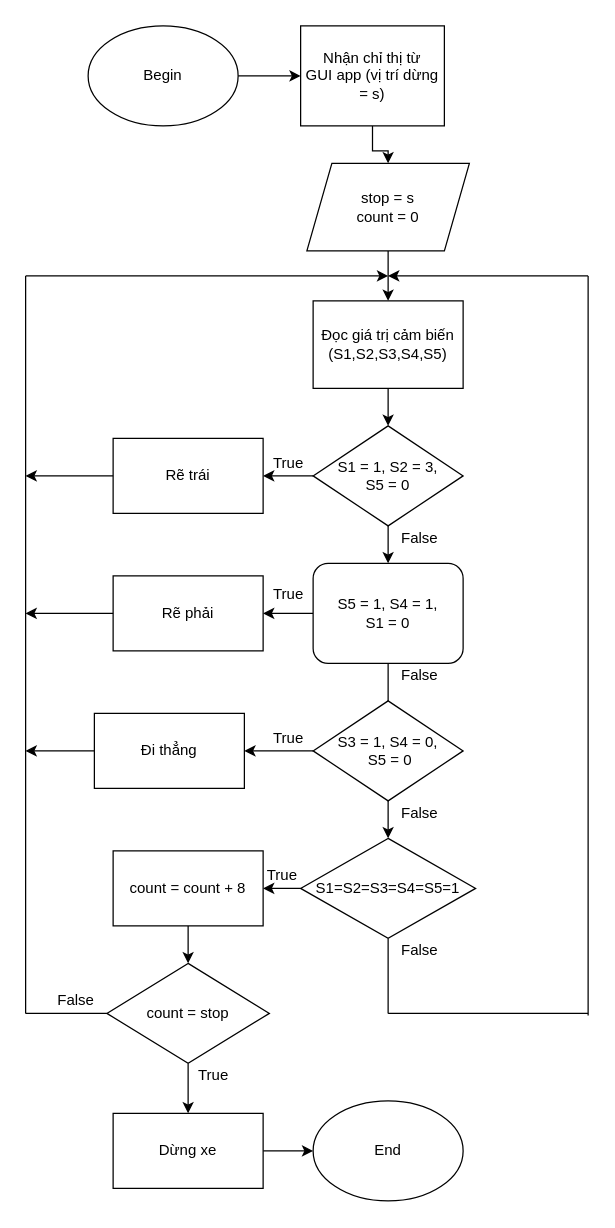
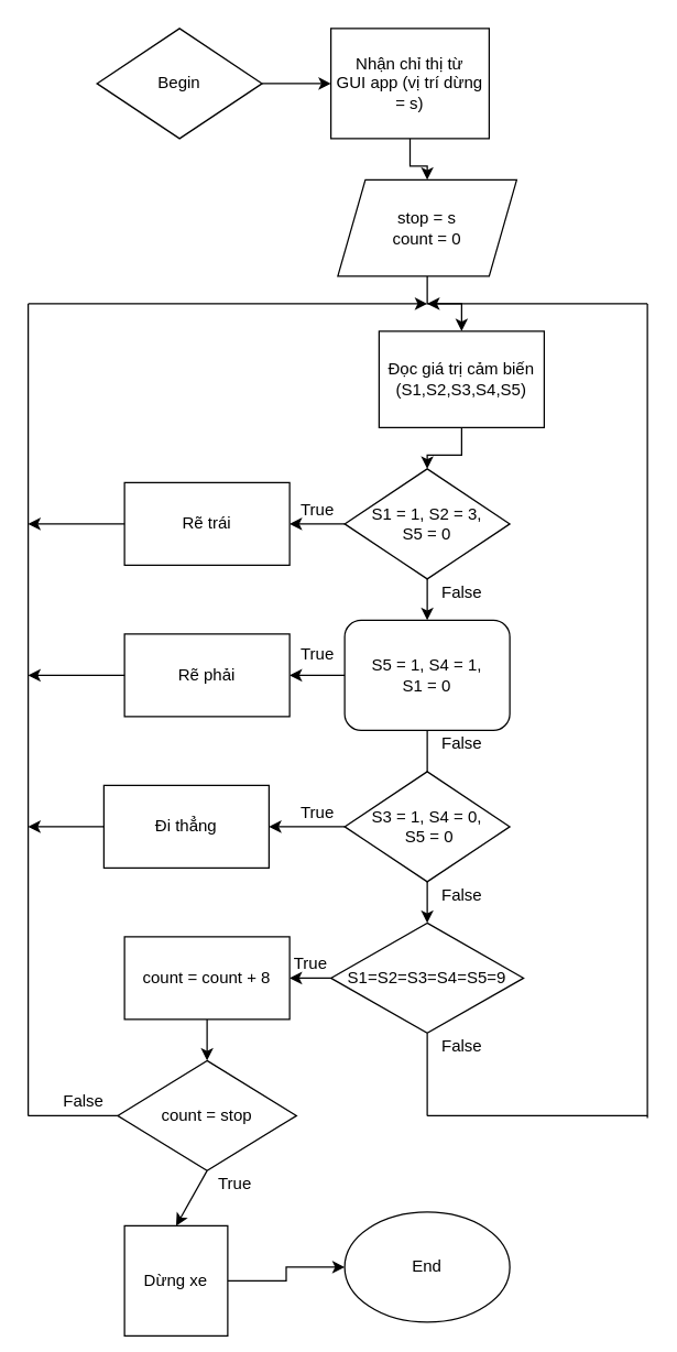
  <mxCell id="0" />
  <mxCell id="1" parent="0" />
  <mxCell id="2" value="" style="edgeStyle=orthogonalEdgeStyle;rounded=0;orthogonalLoop=1;jettySize=auto;html=1;" edge="1" parent="1" source="3" target="7"><mxGeometry relative="1" as="geometry" /></mxCell>
- <mxCell id="3" value="Begin" style="ellipse;whiteSpace=wrap;html=1;" parent="1" vertex="1"><mxGeometry x="70" y="20" width="120" height="80" as="geometry" /></mxCell>
+ <mxCell id="3" value="Begin" style="rhombus;whiteSpace=wrap;html=1;" parent="1" vertex="1"><mxGeometry x="70" y="20" width="120" height="80" as="geometry" /></mxCell>
  <mxCell id="4" value="" style="edgeStyle=orthogonalEdgeStyle;rounded=0;orthogonalLoop=1;jettySize=auto;html=1;" parent="1" source="5" target="13" edge="1"><mxGeometry relative="1" as="geometry" /></mxCell>
  <mxCell id="5" value="stop = s&lt;br&gt;count = 0" style="shape=parallelogram;perimeter=parallelogramPerimeter;whiteSpace=wrap;html=1;fixedSize=1;" parent="1" vertex="1"><mxGeometry x="245" y="130" width="130" height="70" as="geometry" /></mxCell>
  <mxCell id="6" value="" style="edgeStyle=orthogonalEdgeStyle;rounded=0;orthogonalLoop=1;jettySize=auto;html=1;" parent="1" source="7" target="5" edge="1"><mxGeometry relative="1" as="geometry" /></mxCell>
  <mxCell id="7" value="&lt;span&gt;Nhận chỉ thị từ&lt;/span&gt;&lt;br&gt;&lt;span&gt;GUI app (vị trí dừng = s)&lt;/span&gt;" style="rounded=0;whiteSpace=wrap;html=1;" parent="1" vertex="1"><mxGeometry x="240" y="20" width="115" height="80" as="geometry" /></mxCell>
  <mxCell id="8" value="" style="edgeStyle=orthogonalEdgeStyle;rounded=0;orthogonalLoop=1;jettySize=auto;html=1;" parent="1" source="10" target="11" edge="1"><mxGeometry relative="1" as="geometry" /></mxCell>
  <mxCell id="9" value="" style="edgeStyle=orthogonalEdgeStyle;rounded=0;orthogonalLoop=1;jettySize=auto;html=1;" edge="1" parent="1" source="10" target="16"><mxGeometry relative="1" as="geometry" /></mxCell>
  <mxCell id="10" value="S1 = 1, S2 = 3,&lt;br&gt;S5 = 0" style="rhombus;whiteSpace=wrap;html=1;" parent="1" vertex="1"><mxGeometry x="250" y="340" width="120" height="80" as="geometry" /></mxCell>
  <mxCell id="11" value="Rẽ trái" style="rounded=0;whiteSpace=wrap;html=1;" parent="1" vertex="1"><mxGeometry x="90" y="350" width="120" height="60" as="geometry" /></mxCell>
  <mxCell id="12" value="" style="edgeStyle=orthogonalEdgeStyle;rounded=0;orthogonalLoop=1;jettySize=auto;html=1;" edge="1" parent="1" source="13" target="10"><mxGeometry relative="1" as="geometry" /></mxCell>
- <mxCell id="13" value="&lt;span&gt;Đọc giá trị cảm biến&lt;/span&gt;&lt;br&gt;&lt;span&gt;(S1,S2,S3,S4,S5)&lt;/span&gt;" style="rounded=0;whiteSpace=wrap;html=1;" parent="1" vertex="1"><mxGeometry x="250" y="240" width="120" height="70" as="geometry" /></mxCell>
+ <mxCell id="13" value="&lt;span&gt;Đọc giá trị cảm biến&lt;/span&gt;&lt;br&gt;&lt;span&gt;(S1,S2,S3,S4,S5)&lt;/span&gt;" style="rounded=0;whiteSpace=wrap;html=1;" parent="1" vertex="1"><mxGeometry x="275" y="240" width="120" height="70" as="geometry" /></mxCell>
  <mxCell id="14" value="" style="edgeStyle=orthogonalEdgeStyle;rounded=0;orthogonalLoop=1;jettySize=auto;html=1;" parent="1" source="16" target="17" edge="1"><mxGeometry relative="1" as="geometry" /></mxCell>
  <mxCell id="15" value="" style="edgeStyle=orthogonalEdgeStyle;rounded=0;orthogonalLoop=1;jettySize=auto;html=1;endArrow=none;" edge="1" parent="1" source="16" target="20"><mxGeometry relative="1" as="geometry" /></mxCell>
  <mxCell id="16" value="S5 = 1, S4 = 1,&lt;br&gt;S1 = 0" style="whiteSpace=wrap;html=1;rounded=1;" parent="1" vertex="1"><mxGeometry x="250" y="450" width="120" height="80" as="geometry" /></mxCell>
  <mxCell id="17" value="Rẽ phải" style="rounded=0;whiteSpace=wrap;html=1;" parent="1" vertex="1"><mxGeometry x="90" y="460" width="120" height="60" as="geometry" /></mxCell>
  <mxCell id="18" value="" style="edgeStyle=orthogonalEdgeStyle;rounded=0;orthogonalLoop=1;jettySize=auto;html=1;" edge="1" parent="1" source="20" target="21"><mxGeometry relative="1" as="geometry" /></mxCell>
  <mxCell id="19" value="" style="edgeStyle=orthogonalEdgeStyle;rounded=0;orthogonalLoop=1;jettySize=auto;html=1;" edge="1" parent="1" source="20" target="23"><mxGeometry relative="1" as="geometry" /></mxCell>
  <mxCell id="20" value="S3 = 1, S4 = 0,&lt;br&gt;&amp;nbsp;S5 = 0" style="rhombus;whiteSpace=wrap;html=1;" parent="1" vertex="1"><mxGeometry x="250" y="560" width="120" height="80" as="geometry" /></mxCell>
  <mxCell id="21" value="Đi thẳng" style="rounded=0;whiteSpace=wrap;html=1;" parent="1" vertex="1"><mxGeometry x="75" y="570" width="120" height="60" as="geometry" /></mxCell>
  <mxCell id="22" value="" style="edgeStyle=orthogonalEdgeStyle;rounded=0;orthogonalLoop=1;jettySize=auto;html=1;" edge="1" parent="1" source="23" target="29"><mxGeometry relative="1" as="geometry" /></mxCell>
- <mxCell id="23" value="S1=S2=S3=S4=S5=1" style="rhombus;whiteSpace=wrap;html=1;" parent="1" vertex="1"><mxGeometry x="240" y="670" width="140" height="80" as="geometry" /></mxCell>
+ <mxCell id="23" value="S1=S2=S3=S4=S5=9" style="rhombus;whiteSpace=wrap;html=1;" parent="1" vertex="1"><mxGeometry x="240" y="670" width="140" height="80" as="geometry" /></mxCell>
  <mxCell id="24" value="count = stop" style="rhombus;whiteSpace=wrap;html=1;" parent="1" vertex="1"><mxGeometry x="85" y="770" width="130" height="80" as="geometry" /></mxCell>
  <mxCell id="25" value="" style="edgeStyle=orthogonalEdgeStyle;rounded=0;orthogonalLoop=1;jettySize=auto;html=1;" edge="1" parent="1" source="26" target="27"><mxGeometry relative="1" as="geometry" /></mxCell>
- <mxCell id="26" value="Dừng xe" style="rounded=0;whiteSpace=wrap;html=1;" parent="1" vertex="1"><mxGeometry x="90" y="890" width="120" height="60" as="geometry" /></mxCell>
+ <mxCell id="26" value="Dừng xe" style="rounded=0;whiteSpace=wrap;html=1;" parent="1" vertex="1"><mxGeometry x="90" y="890" width="75" height="80" as="geometry" /></mxCell>
  <mxCell id="27" value="End&lt;br&gt;" style="ellipse;whiteSpace=wrap;html=1;" parent="1" vertex="1"><mxGeometry x="250" y="880" width="120" height="80" as="geometry" /></mxCell>
  <mxCell id="28" value="" style="edgeStyle=orthogonalEdgeStyle;rounded=0;orthogonalLoop=1;jettySize=auto;html=1;" edge="1" parent="1" source="29" target="24"><mxGeometry relative="1" as="geometry" /></mxCell>
  <mxCell id="29" value="count = count + 8" style="rounded=0;whiteSpace=wrap;html=1;" parent="1" vertex="1"><mxGeometry x="90" y="680" width="120" height="60" as="geometry" /></mxCell>
  <mxCell id="30" value="" style="endArrow=none;html=1;exitX=0;exitY=0.5;exitDx=0;exitDy=0;" edge="1" parent="1" source="24"><mxGeometry width="50" height="50" relative="1" as="geometry"><mxPoint x="190" y="670" as="sourcePoint" /><mxPoint x="20" y="810" as="targetPoint" /></mxGeometry></mxCell>
  <mxCell id="31" value="" style="endArrow=none;html=1;entryX=0.5;entryY=1;entryDx=0;entryDy=0;" edge="1" parent="1" target="23"><mxGeometry width="50" height="50" relative="1" as="geometry"><mxPoint x="310" y="810" as="sourcePoint" /><mxPoint x="240" y="630" as="targetPoint" /></mxGeometry></mxCell>
  <mxCell id="32" value="" style="endArrow=none;html=1;" edge="1" parent="1"><mxGeometry width="50" height="50" relative="1" as="geometry"><mxPoint x="310" y="810" as="sourcePoint" /><mxPoint x="470" y="810" as="targetPoint" /></mxGeometry></mxCell>
  <mxCell id="33" value="" style="endArrow=classic;html=1;" edge="1" parent="1"><mxGeometry width="50" height="50" relative="1" as="geometry"><mxPoint x="20" y="220" as="sourcePoint" /><mxPoint x="310" y="220" as="targetPoint" /></mxGeometry></mxCell>
  <mxCell id="34" value="" style="endArrow=none;html=1;" edge="1" parent="1"><mxGeometry width="50" height="50" relative="1" as="geometry"><mxPoint x="20" y="810" as="sourcePoint" /><mxPoint x="20" y="220" as="targetPoint" /></mxGeometry></mxCell>
  <mxCell id="35" value="" style="endArrow=classic;html=1;exitX=0;exitY=0.5;exitDx=0;exitDy=0;" edge="1" parent="1" source="11"><mxGeometry width="50" height="50" relative="1" as="geometry"><mxPoint x="190" y="480" as="sourcePoint" /><mxPoint x="20" y="380" as="targetPoint" /></mxGeometry></mxCell>
  <mxCell id="36" value="" style="endArrow=classic;html=1;exitX=0;exitY=0.5;exitDx=0;exitDy=0;" edge="1" parent="1" source="17"><mxGeometry width="50" height="50" relative="1" as="geometry"><mxPoint x="190" y="540" as="sourcePoint" /><mxPoint x="20" y="490" as="targetPoint" /></mxGeometry></mxCell>
  <mxCell id="37" value="" style="endArrow=classic;html=1;exitX=0;exitY=0.5;exitDx=0;exitDy=0;" edge="1" parent="1" source="21"><mxGeometry width="50" height="50" relative="1" as="geometry"><mxPoint x="190" y="600" as="sourcePoint" /><mxPoint x="20" y="600" as="targetPoint" /></mxGeometry></mxCell>
  <mxCell id="38" value="" style="endArrow=none;html=1;" edge="1" parent="1"><mxGeometry width="50" height="50" relative="1" as="geometry"><mxPoint x="470" y="811.6" as="sourcePoint" /><mxPoint x="470" y="220" as="targetPoint" /></mxGeometry></mxCell>
  <mxCell id="39" value="" style="endArrow=classic;html=1;" edge="1" parent="1"><mxGeometry width="50" height="50" relative="1" as="geometry"><mxPoint x="470" y="220" as="sourcePoint" /><mxPoint x="310" y="220" as="targetPoint" /></mxGeometry></mxCell>
  <mxCell id="40" value="True" style="text;html=1;align=center;verticalAlign=middle;resizable=0;points=[];autosize=1;strokeColor=none;" vertex="1" parent="1"><mxGeometry x="210" y="360" width="40" height="20" as="geometry" /></mxCell>
  <mxCell id="41" value="True" style="text;html=1;align=center;verticalAlign=middle;resizable=0;points=[];autosize=1;strokeColor=none;" vertex="1" parent="1"><mxGeometry x="210" y="464.5" width="40" height="20" as="geometry" /></mxCell>
  <mxCell id="42" value="True" style="text;html=1;align=center;verticalAlign=middle;resizable=0;points=[];autosize=1;strokeColor=none;" vertex="1" parent="1"><mxGeometry x="210" y="580" width="40" height="20" as="geometry" /></mxCell>
  <mxCell id="43" value="True" style="text;html=1;align=center;verticalAlign=middle;resizable=0;points=[];autosize=1;strokeColor=none;" vertex="1" parent="1"><mxGeometry x="205" y="690" width="40" height="20" as="geometry" /></mxCell>
  <mxCell id="44" value="False" style="text;html=1;align=center;verticalAlign=middle;resizable=0;points=[];autosize=1;strokeColor=none;" vertex="1" parent="1"><mxGeometry x="310" y="420" width="50" height="20" as="geometry" /></mxCell>
  <mxCell id="45" value="False" style="text;html=1;align=center;verticalAlign=middle;resizable=0;points=[];autosize=1;strokeColor=none;" vertex="1" parent="1"><mxGeometry x="310" y="530" width="50" height="20" as="geometry" /></mxCell>
  <mxCell id="46" value="False" style="text;html=1;align=center;verticalAlign=middle;resizable=0;points=[];autosize=1;strokeColor=none;" vertex="1" parent="1"><mxGeometry x="310" y="640" width="50" height="20" as="geometry" /></mxCell>
  <mxCell id="47" value="False" style="text;html=1;align=center;verticalAlign=middle;resizable=0;points=[];autosize=1;strokeColor=none;" vertex="1" parent="1"><mxGeometry x="310" y="750" width="50" height="20" as="geometry" /></mxCell>
  <mxCell id="48" value="False" style="text;html=1;align=center;verticalAlign=middle;resizable=0;points=[];autosize=1;strokeColor=none;" vertex="1" parent="1"><mxGeometry x="35" y="790" width="50" height="20" as="geometry" /></mxCell>
  <mxCell id="49" value="True" style="text;html=1;align=center;verticalAlign=middle;resizable=0;points=[];autosize=1;strokeColor=none;" vertex="1" parent="1"><mxGeometry x="150" y="850" width="40" height="20" as="geometry" /></mxCell>
  <mxCell id="50" value="" style="endArrow=classic;html=1;exitX=0.5;exitY=1;exitDx=0;exitDy=0;entryX=0.5;entryY=0;entryDx=0;entryDy=0;" edge="1" parent="1" source="24" target="26"><mxGeometry width="50" height="50" relative="1" as="geometry"><mxPoint x="230" y="830" as="sourcePoint" /><mxPoint x="280" y="780" as="targetPoint" /></mxGeometry></mxCell>
